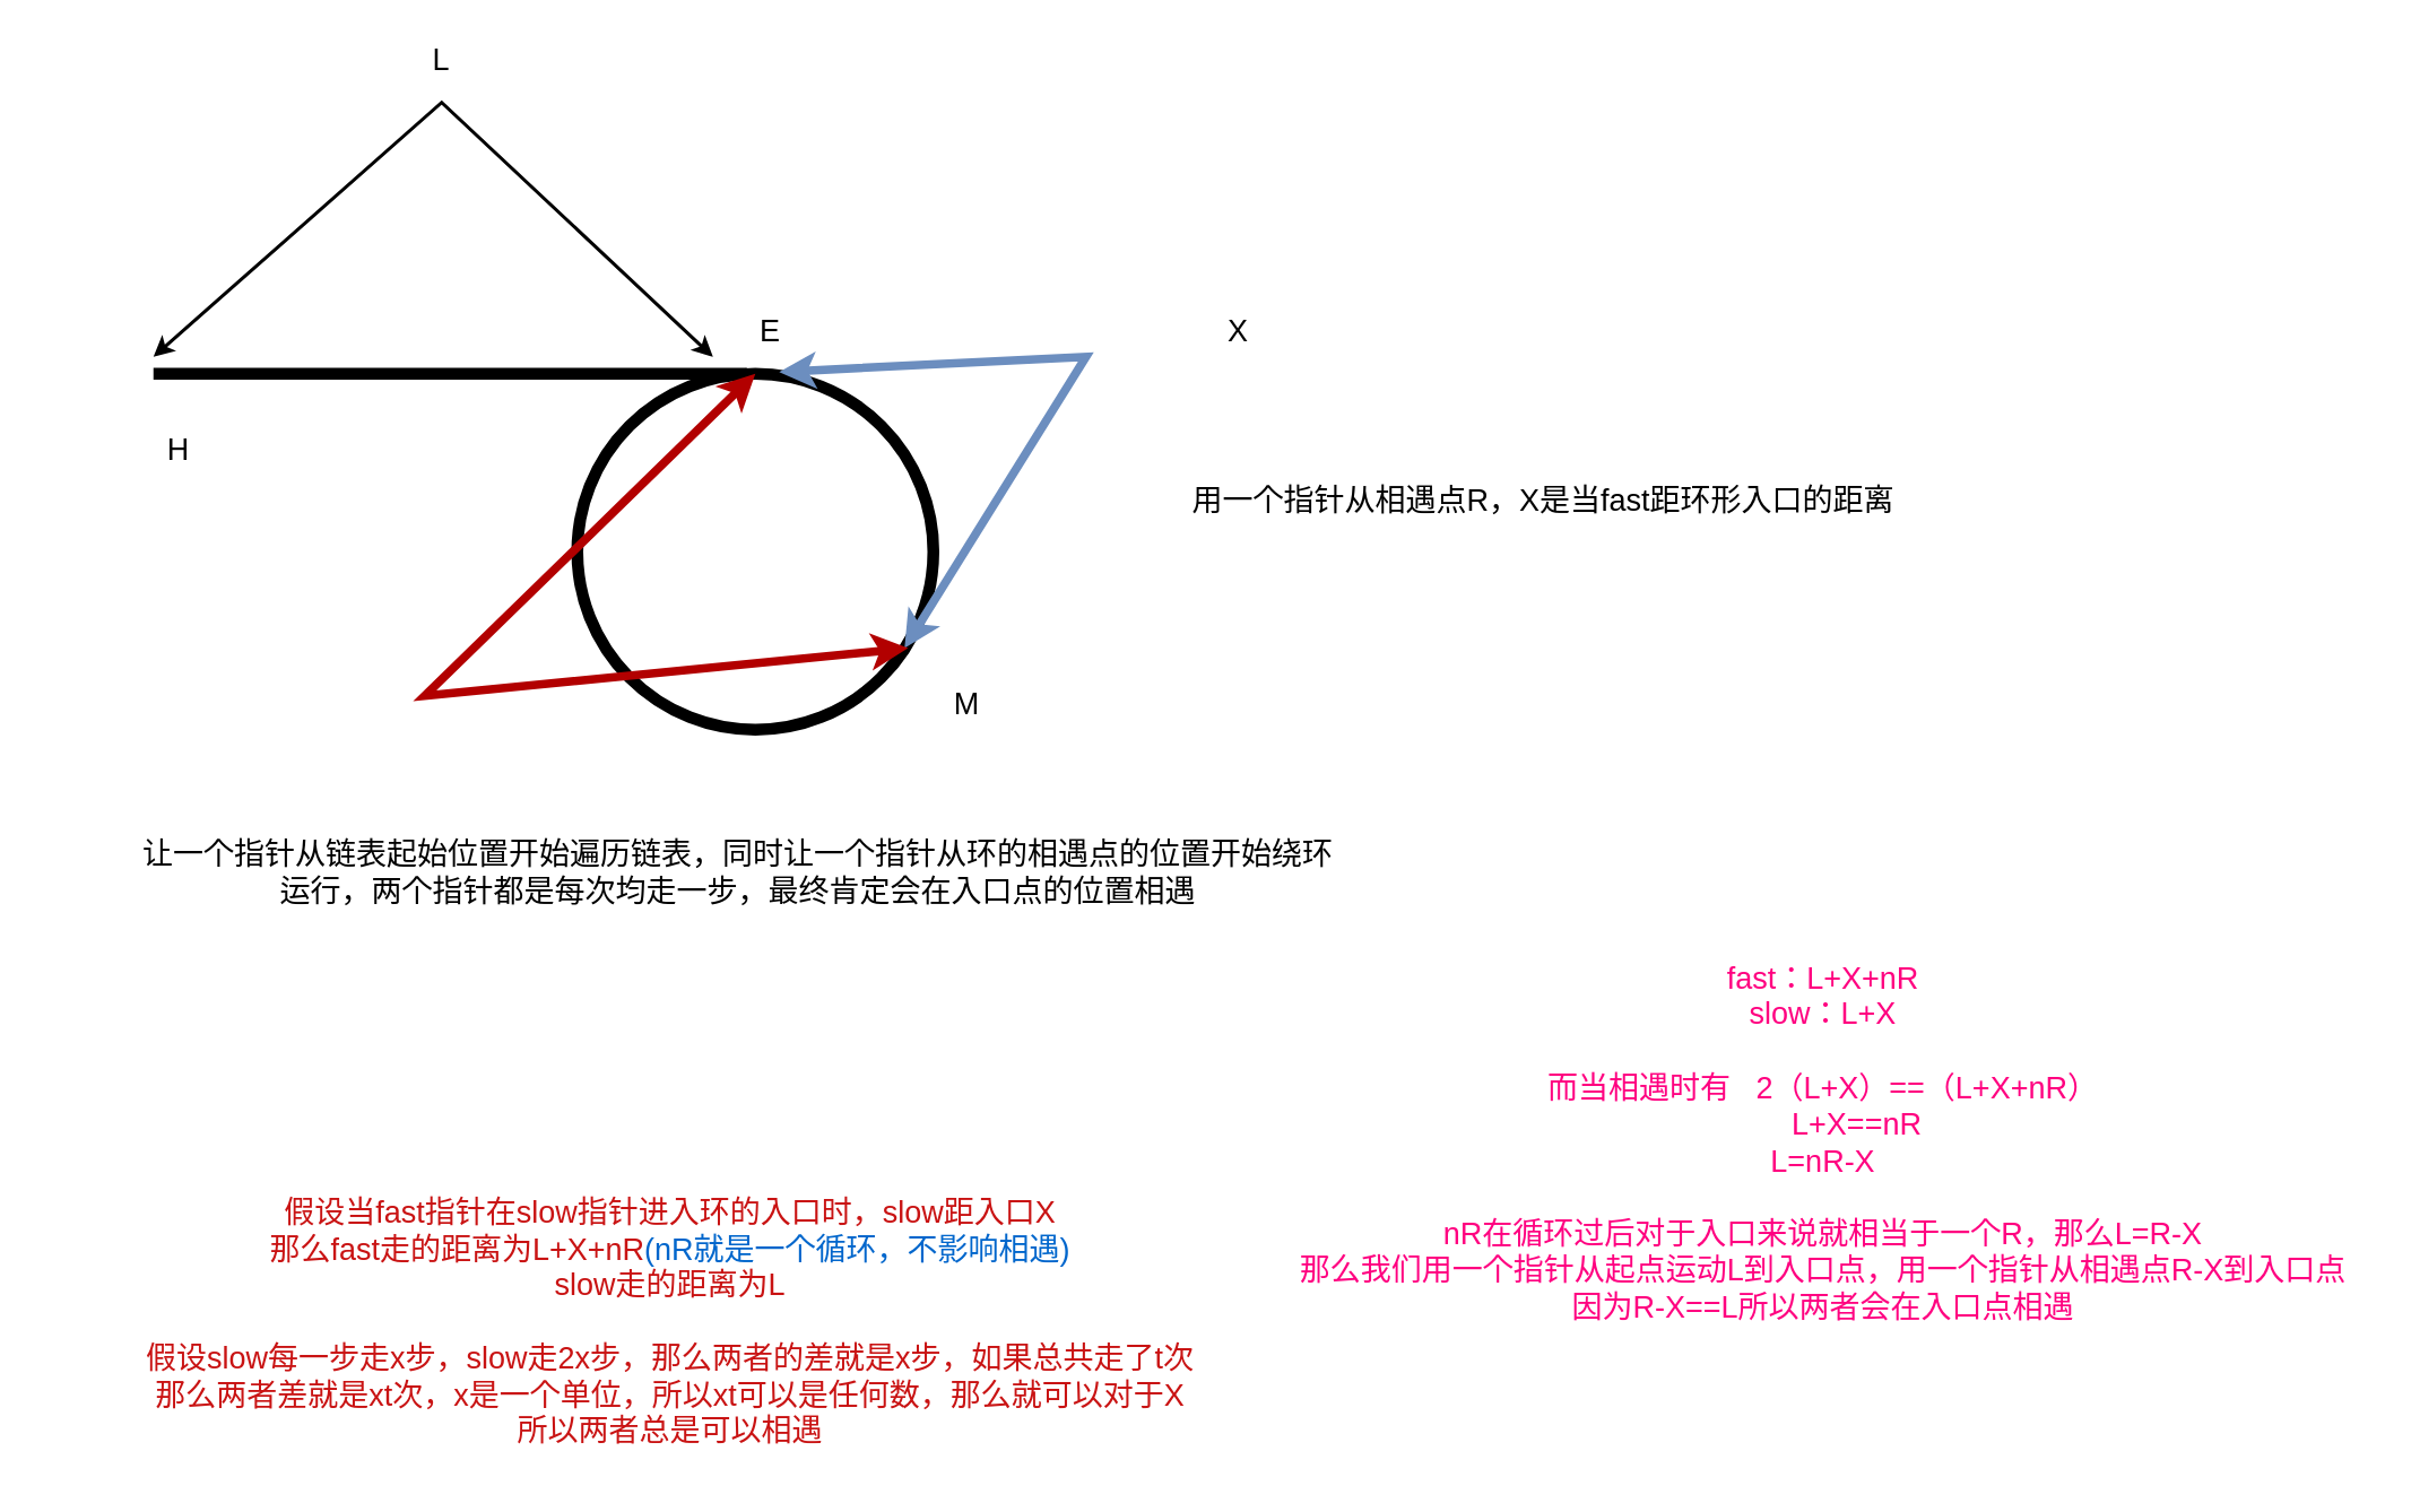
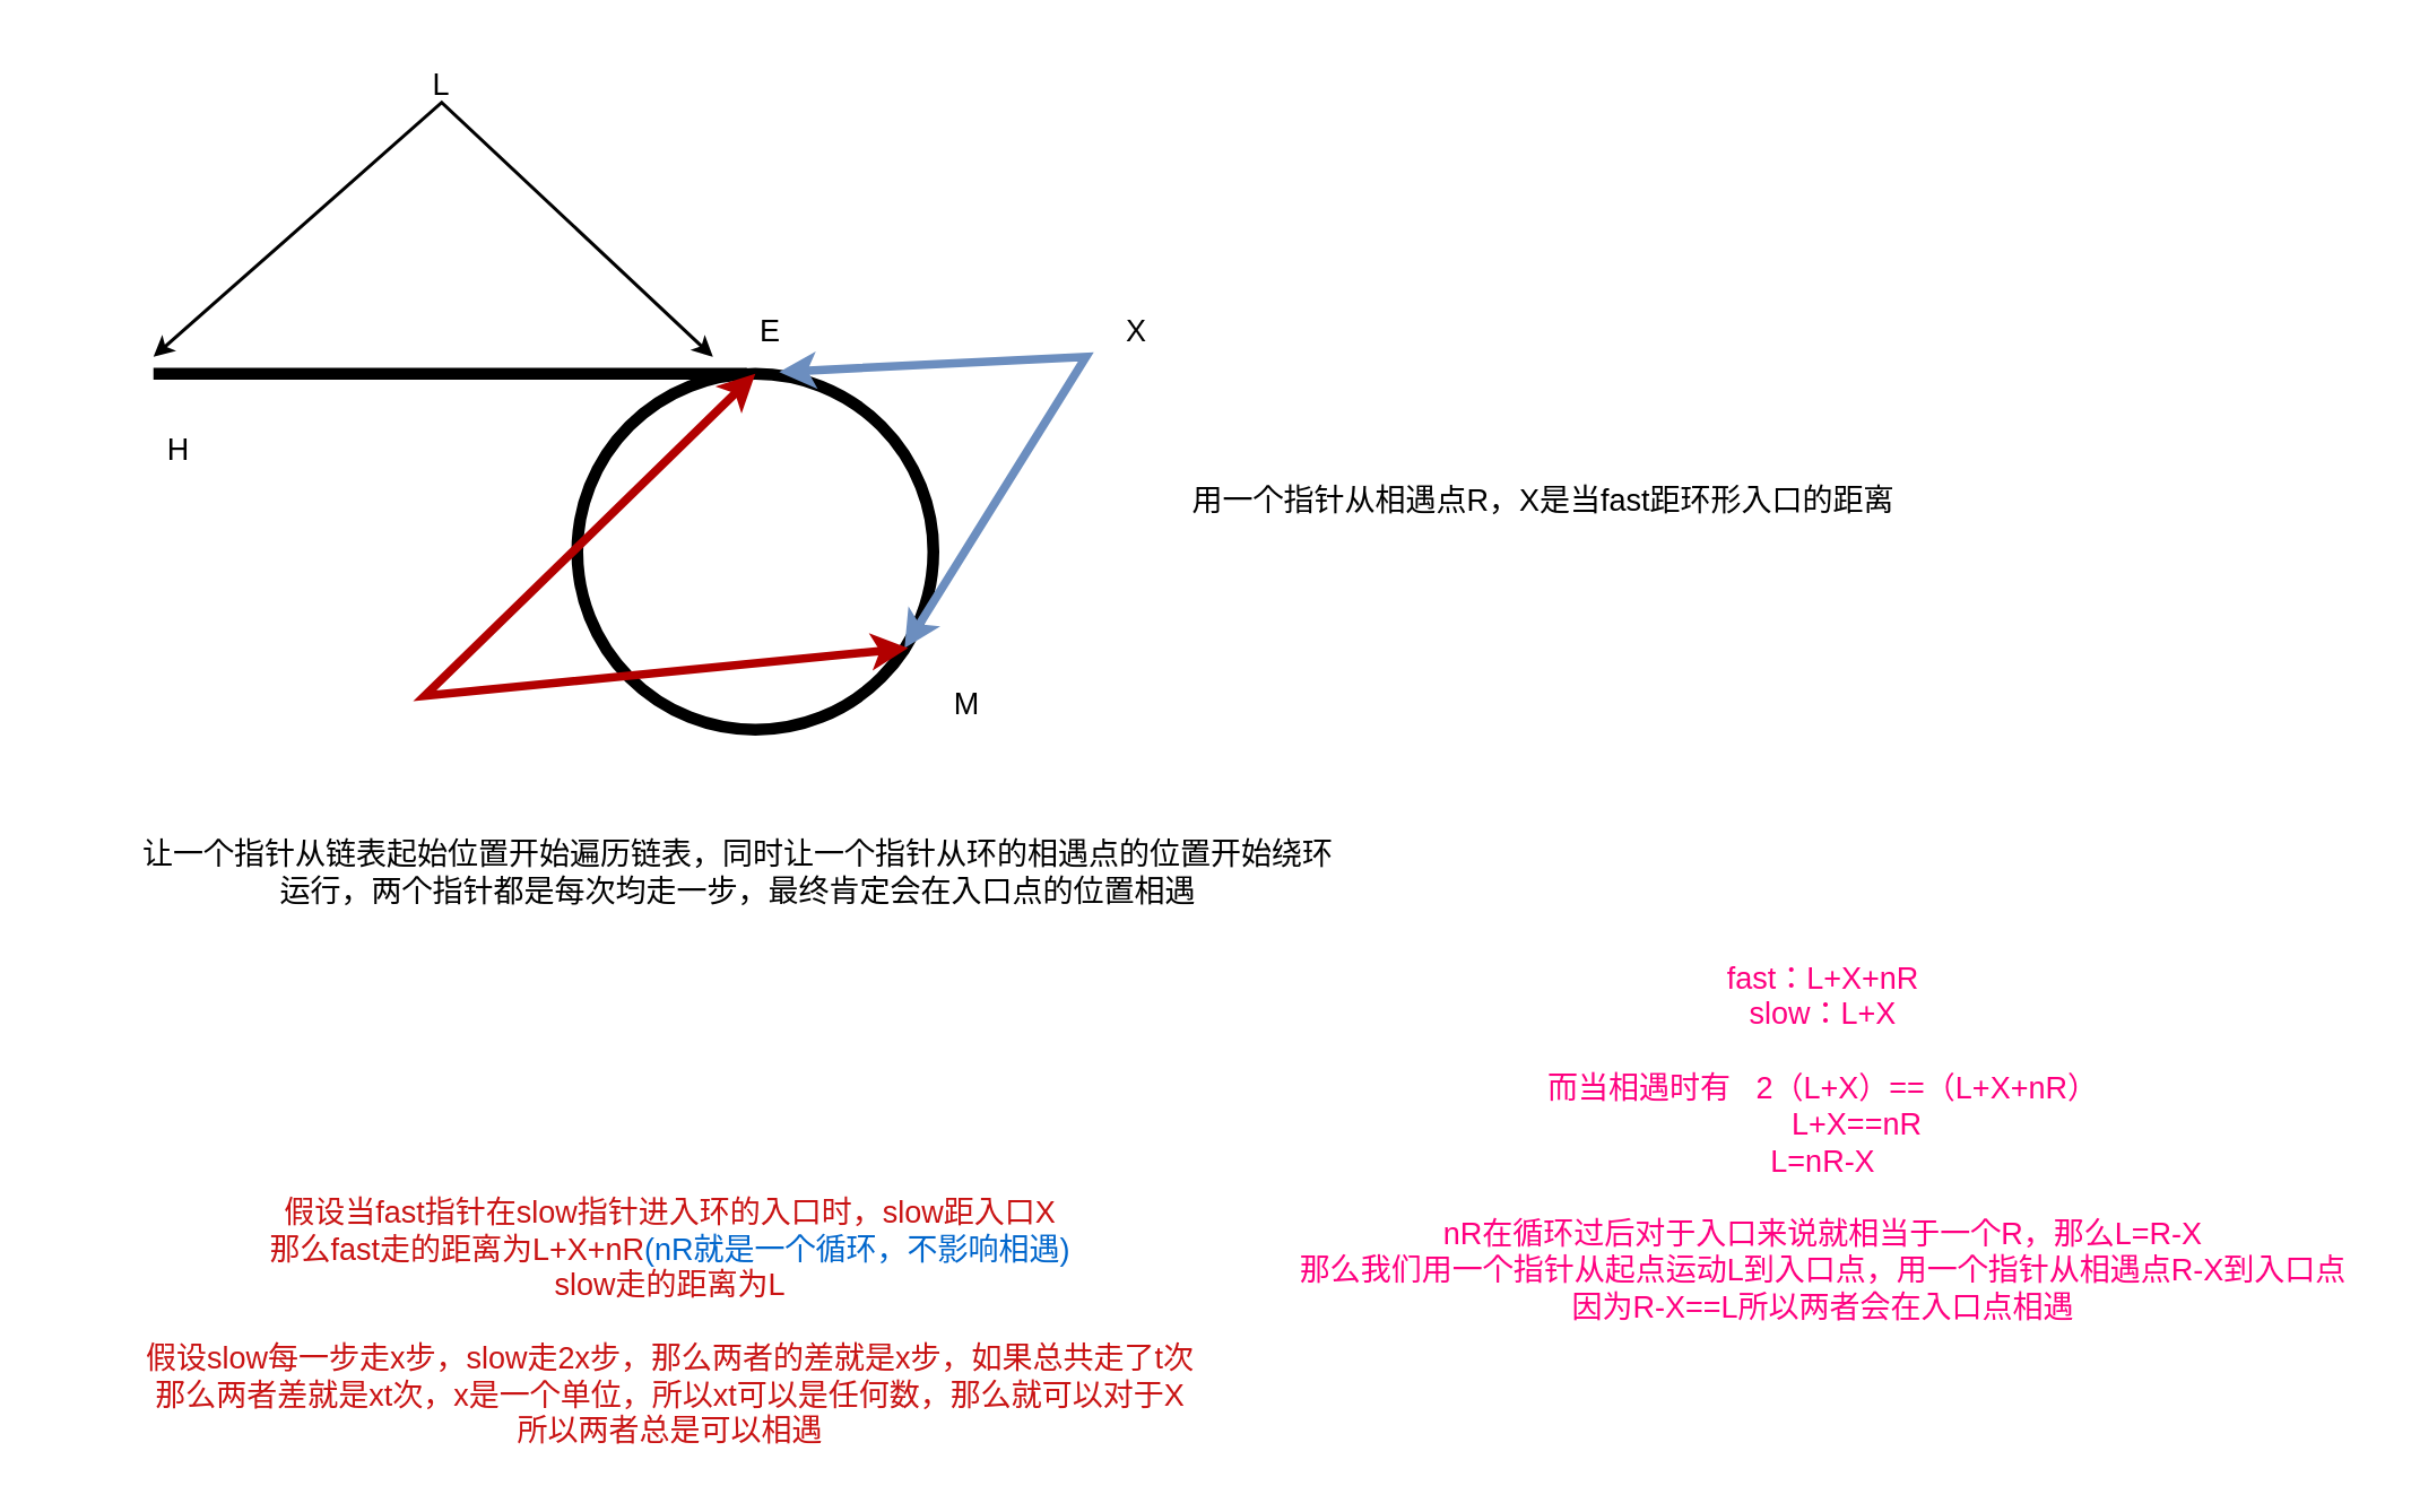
  <mxCell id="0" />
  <mxCell id="1" parent="0" />
  <mxCell id="2" value="" style="endArrow=none;html=1;rounded=0;strokeWidth=7;" edge="1" parent="1"><mxGeometry width="50" height="50" relative="1" as="geometry"><mxPoint x="90" y="220" as="sourcePoint" /><mxPoint x="440" y="220" as="targetPoint" /></mxGeometry></mxCell>
  <mxCell id="3" value="" style="ellipse;whiteSpace=wrap;html=1;aspect=fixed;fillColor=none;strokeWidth=7;container=0;" vertex="1" parent="1"><mxGeometry x="340" y="220" width="210" height="210" as="geometry" /></mxCell>
  <mxCell id="4" value="" style="endArrow=classic;startArrow=classic;html=1;rounded=0;strokeWidth=2;" edge="1" parent="1"><mxGeometry width="50" height="50" relative="1" as="geometry"><mxPoint x="90" y="210" as="sourcePoint" /><mxPoint x="420" y="210" as="targetPoint" /><Array as="points"><mxPoint x="260" y="60" /></Array></mxGeometry></mxCell>
- <mxCell id="5" value="&lt;font style=&quot;font-size: 18px;&quot;&gt;L&lt;/font&gt;" style="text;html=1;strokeColor=none;fillColor=none;align=center;verticalAlign=middle;whiteSpace=wrap;rounded=0;" vertex="1" parent="1"><mxGeometry x="230" y="20" width="60" height="30" as="geometry" /></mxCell>
+ <mxCell id="5" value="&lt;font style=&quot;font-size: 18px;&quot;&gt;L&lt;/font&gt;" style="text;html=1;strokeColor=none;fillColor=none;align=center;verticalAlign=middle;whiteSpace=wrap;rounded=0;" vertex="1" parent="1"><mxGeometry x="230" y="35" width="60" height="30" as="geometry" /></mxCell>
  <mxCell id="6" value="H" style="text;html=1;strokeColor=none;fillColor=none;align=center;verticalAlign=middle;whiteSpace=wrap;rounded=0;fontSize=18;" vertex="1" parent="1"><mxGeometry x="75" y="250" width="60" height="30" as="geometry" /></mxCell>
  <mxCell id="7" value="E" style="text;html=1;strokeColor=none;fillColor=none;align=center;verticalAlign=middle;whiteSpace=wrap;rounded=0;fontSize=18;" vertex="1" parent="1"><mxGeometry x="424" y="180" width="60" height="30" as="geometry" /></mxCell>
  <mxCell id="8" value="M" style="text;html=1;strokeColor=none;fillColor=none;align=center;verticalAlign=middle;whiteSpace=wrap;rounded=0;fontSize=18;" vertex="1" parent="1"><mxGeometry x="540" y="400" width="60" height="30" as="geometry" /></mxCell>
  <mxCell id="9" value="" style="endArrow=classic;startArrow=classic;html=1;rounded=0;strokeWidth=5;fontSize=18;entryX=0.919;entryY=0.771;entryDx=0;entryDy=0;entryPerimeter=0;exitX=0.567;exitY=-0.005;exitDx=0;exitDy=0;exitPerimeter=0;fillColor=#dae8fc;strokeColor=#6c8ebf;" edge="1" parent="1" source="3" target="3"><mxGeometry width="50" height="50" relative="1" as="geometry"><mxPoint x="640" y="220" as="sourcePoint" /><mxPoint x="680" y="200" as="targetPoint" /><Array as="points"><mxPoint x="640" y="210" /></Array></mxGeometry></mxCell>
- <mxCell id="10" value="X" style="text;html=1;strokeColor=none;fillColor=none;align=center;verticalAlign=middle;whiteSpace=wrap;rounded=0;fontSize=18;" vertex="1" parent="1"><mxGeometry x="700" y="180" width="60" height="30" as="geometry" /></mxCell>
+ <mxCell id="10" value="X" style="text;html=1;strokeColor=none;fillColor=none;align=center;verticalAlign=middle;whiteSpace=wrap;rounded=0;fontSize=18;" vertex="1" parent="1"><mxGeometry x="640" y="180" width="60" height="30" as="geometry" /></mxCell>
  <mxCell id="11" value="" style="endArrow=classic;startArrow=classic;html=1;rounded=0;strokeWidth=5;fontSize=18;entryX=0.929;entryY=0.771;entryDx=0;entryDy=0;entryPerimeter=0;exitX=0.5;exitY=0;exitDx=0;exitDy=0;fillColor=#e51400;strokeColor=#B20000;" edge="1" parent="1" source="3" target="3"><mxGeometry width="50" height="50" relative="1" as="geometry"><mxPoint x="140" y="400" as="sourcePoint" /><mxPoint x="190" y="350" as="targetPoint" /><Array as="points"><mxPoint x="250" y="410" /></Array></mxGeometry></mxCell>
  <mxCell id="12" value="让一个指针从链表起始位置开始遍历链表，同时让一个指针从环的相遇点的位置开始绕环&lt;br&gt;运行，两个指针都是每次均走一步，最终肯定会在入口点的位置相遇 " style="text;html=1;strokeColor=none;fillColor=none;align=center;verticalAlign=middle;whiteSpace=wrap;rounded=0;fontSize=18;" vertex="1" parent="1"><mxGeometry x="20" y="500" width="830" height="30" as="geometry" /></mxCell>
  <mxCell id="13" value="假设当fast指针在slow指针进入环的入口时，slow距入口X&lt;br&gt;那么fast走的距离为L+X+nR&lt;font color=&quot;#0066cc&quot;&gt;(nR就是一个循环，不影响相遇)&lt;/font&gt;&lt;br&gt;slow走的距离为L&lt;br&gt;&lt;br&gt;假设slow每一步走x步，slow走2x步，那么两者的差就是x步，如果总共走了t次&lt;br&gt;那么两者差就是xt次，x是一个单位，所以xt可以是任何数，那么就可以对于X&lt;br&gt;所以两者总是可以相遇" style="text;strokeColor=none;align=center;fillColor=none;html=1;verticalAlign=middle;whiteSpace=wrap;rounded=0;fontSize=18;fontColor=#c91313;" vertex="1" parent="1"><mxGeometry x="70" y="690" width="650" height="180" as="geometry" /></mxCell>
  <mxCell id="14" value="&lt;font&gt;用一个指针从相遇点R，X是当fast距环形入口的距离&lt;/font&gt;" style="text;html=1;strokeColor=none;fillColor=none;align=center;verticalAlign=middle;whiteSpace=wrap;rounded=0;fontSize=18;fontColor=default;" vertex="1" parent="1"><mxGeometry x="680" y="240" width="460" height="110" as="geometry" /></mxCell>
  <mxCell id="15" value="&lt;font color=&quot;#ff0080&quot;&gt;fast：L+X+nR&lt;br&gt;slow：L+X&lt;br&gt;&lt;br&gt;而当相遇时有&amp;nbsp; &amp;nbsp;2（L+X）==（L+X+nR）&lt;br&gt;&amp;nbsp; &amp;nbsp; &amp;nbsp; &amp;nbsp; L+X==nR&lt;br&gt;L=nR-X&lt;br&gt;&lt;br&gt;nR在循环过后对于入口来说就相当于一个R，那么L=R-X&lt;br&gt;那么我们用一个指针从起点运动L到入口点，用一个指针从相遇点R-X到入口点&lt;br&gt;因为R-X==L所以两者会在入口点相遇&lt;br&gt;&amp;nbsp; &amp;nbsp; &amp;nbsp;&lt;br&gt;&lt;/font&gt;" style="text;html=1;strokeColor=none;fillColor=none;align=center;verticalAlign=middle;whiteSpace=wrap;rounded=0;fontSize=18;fontColor=default;" vertex="1" parent="1"><mxGeometry x="750" y="600" width="650" height="170" as="geometry" /></mxCell>
